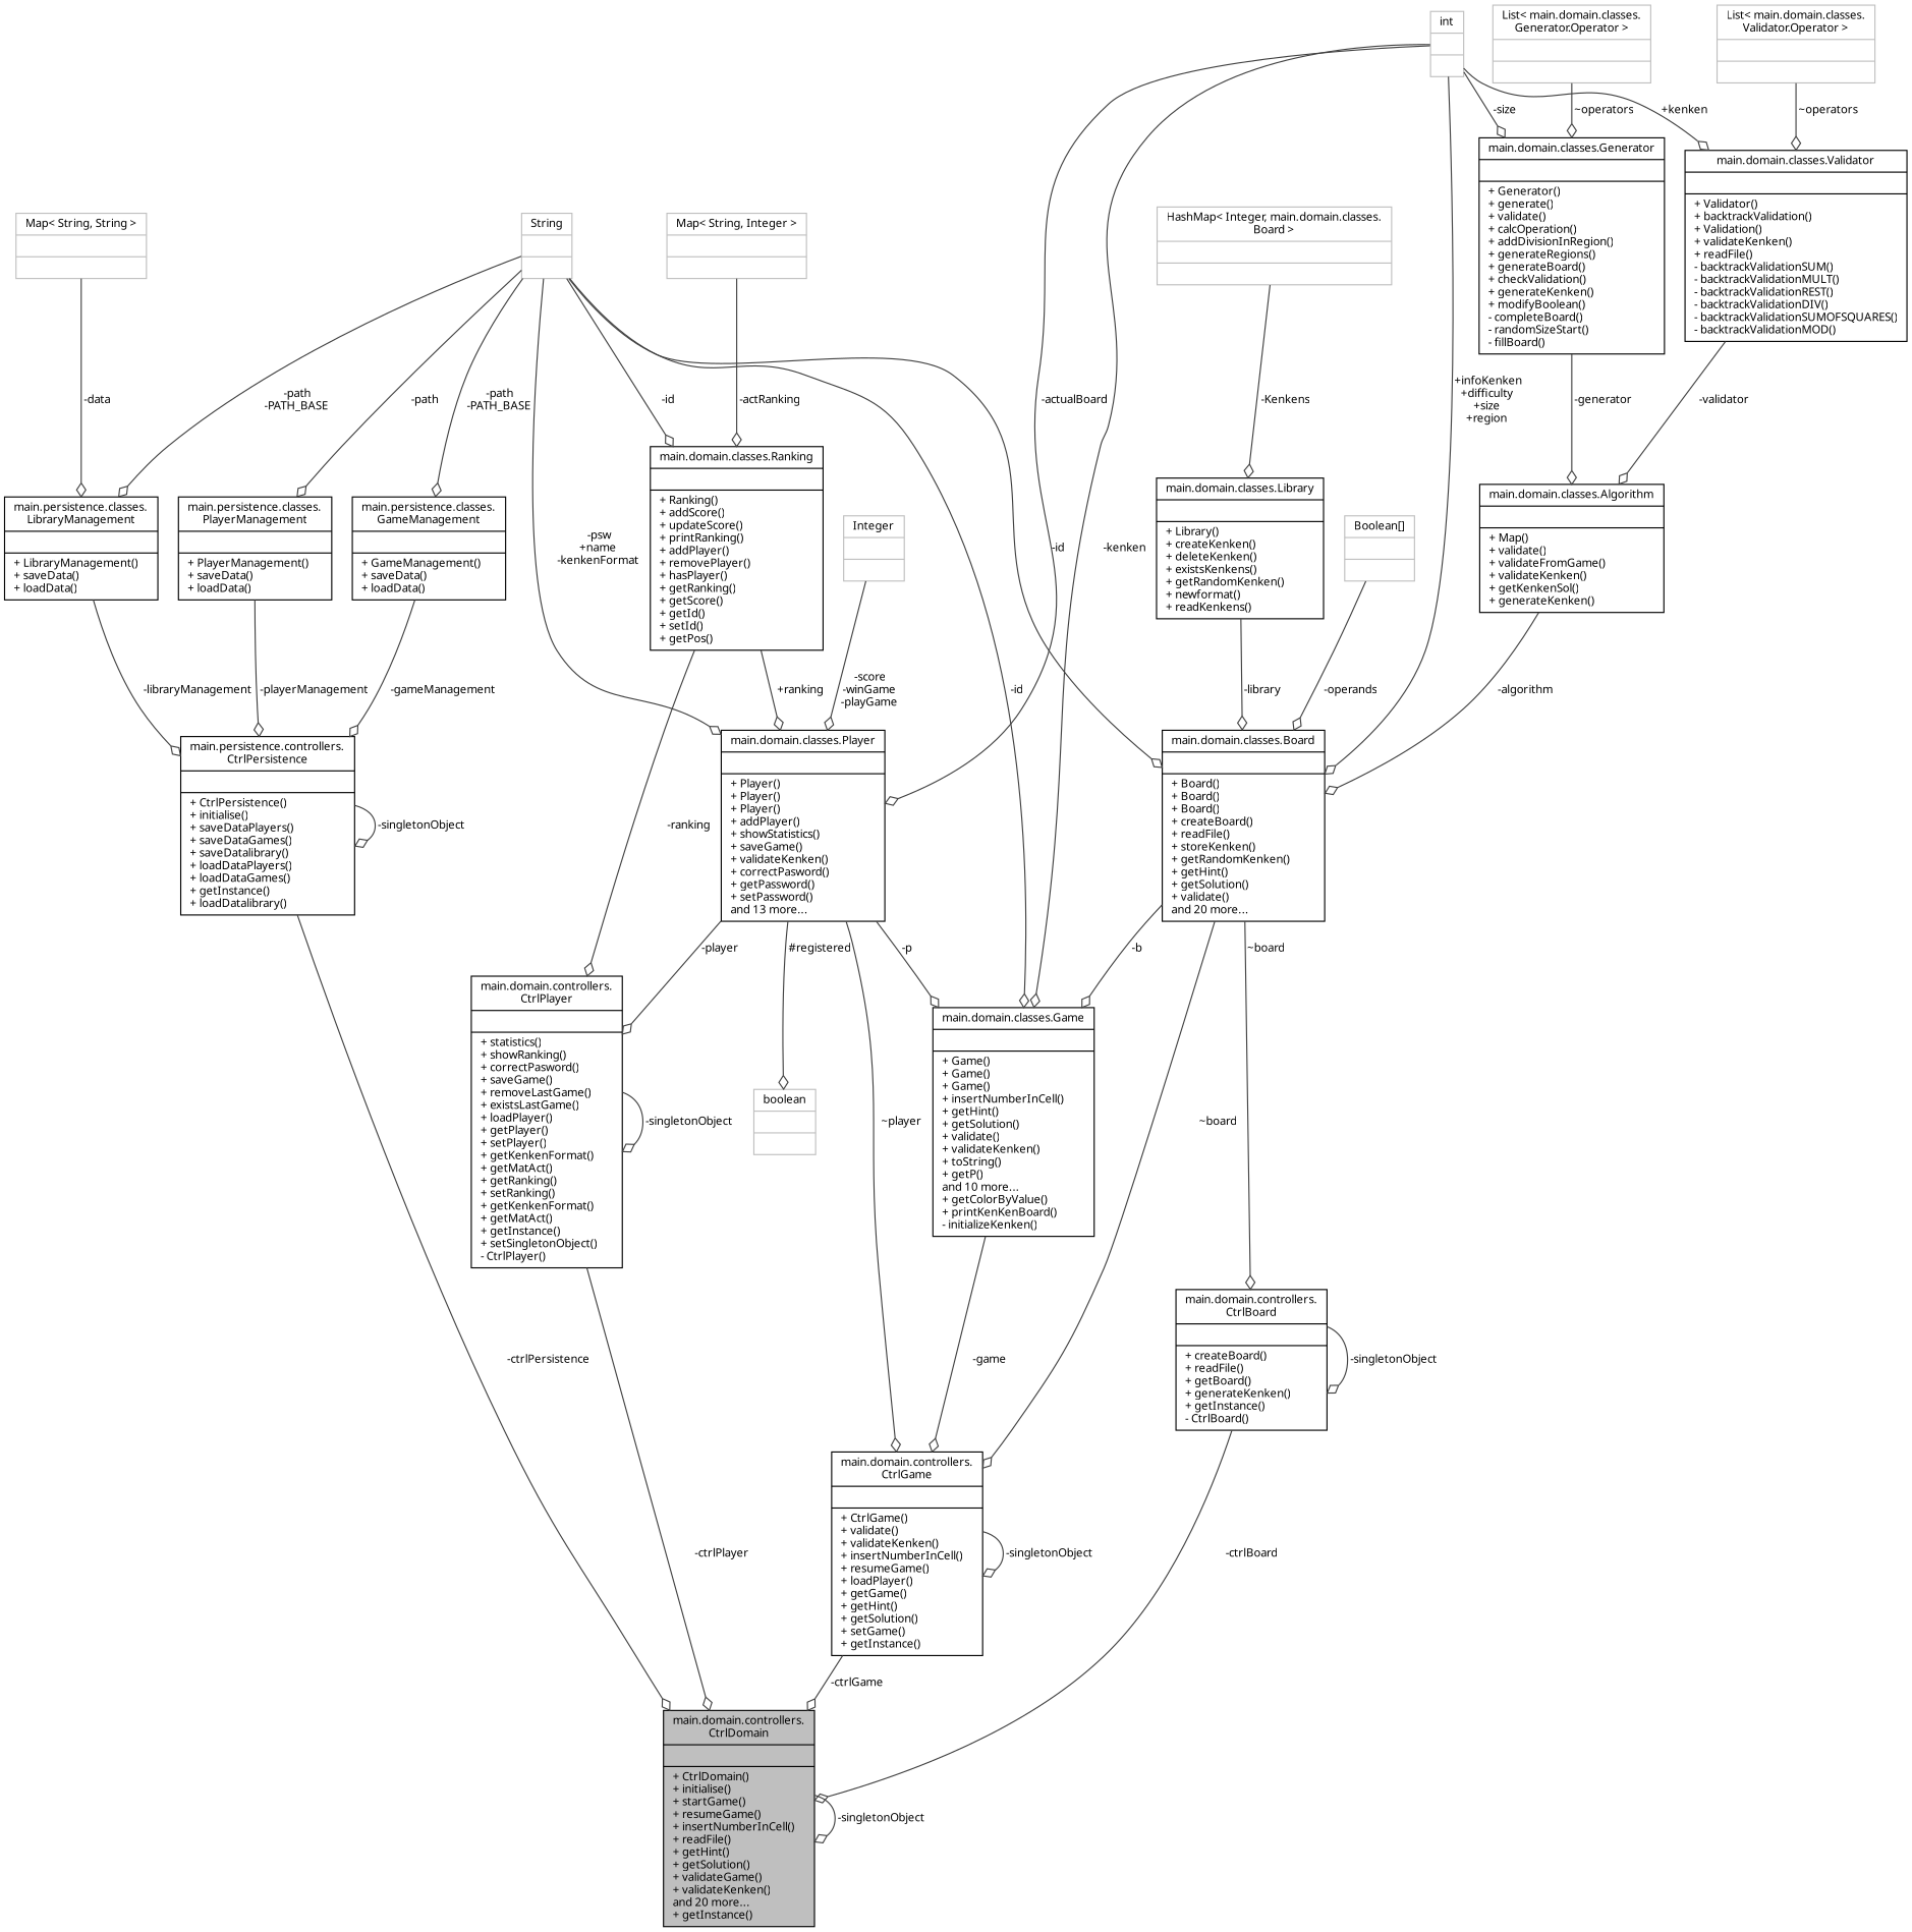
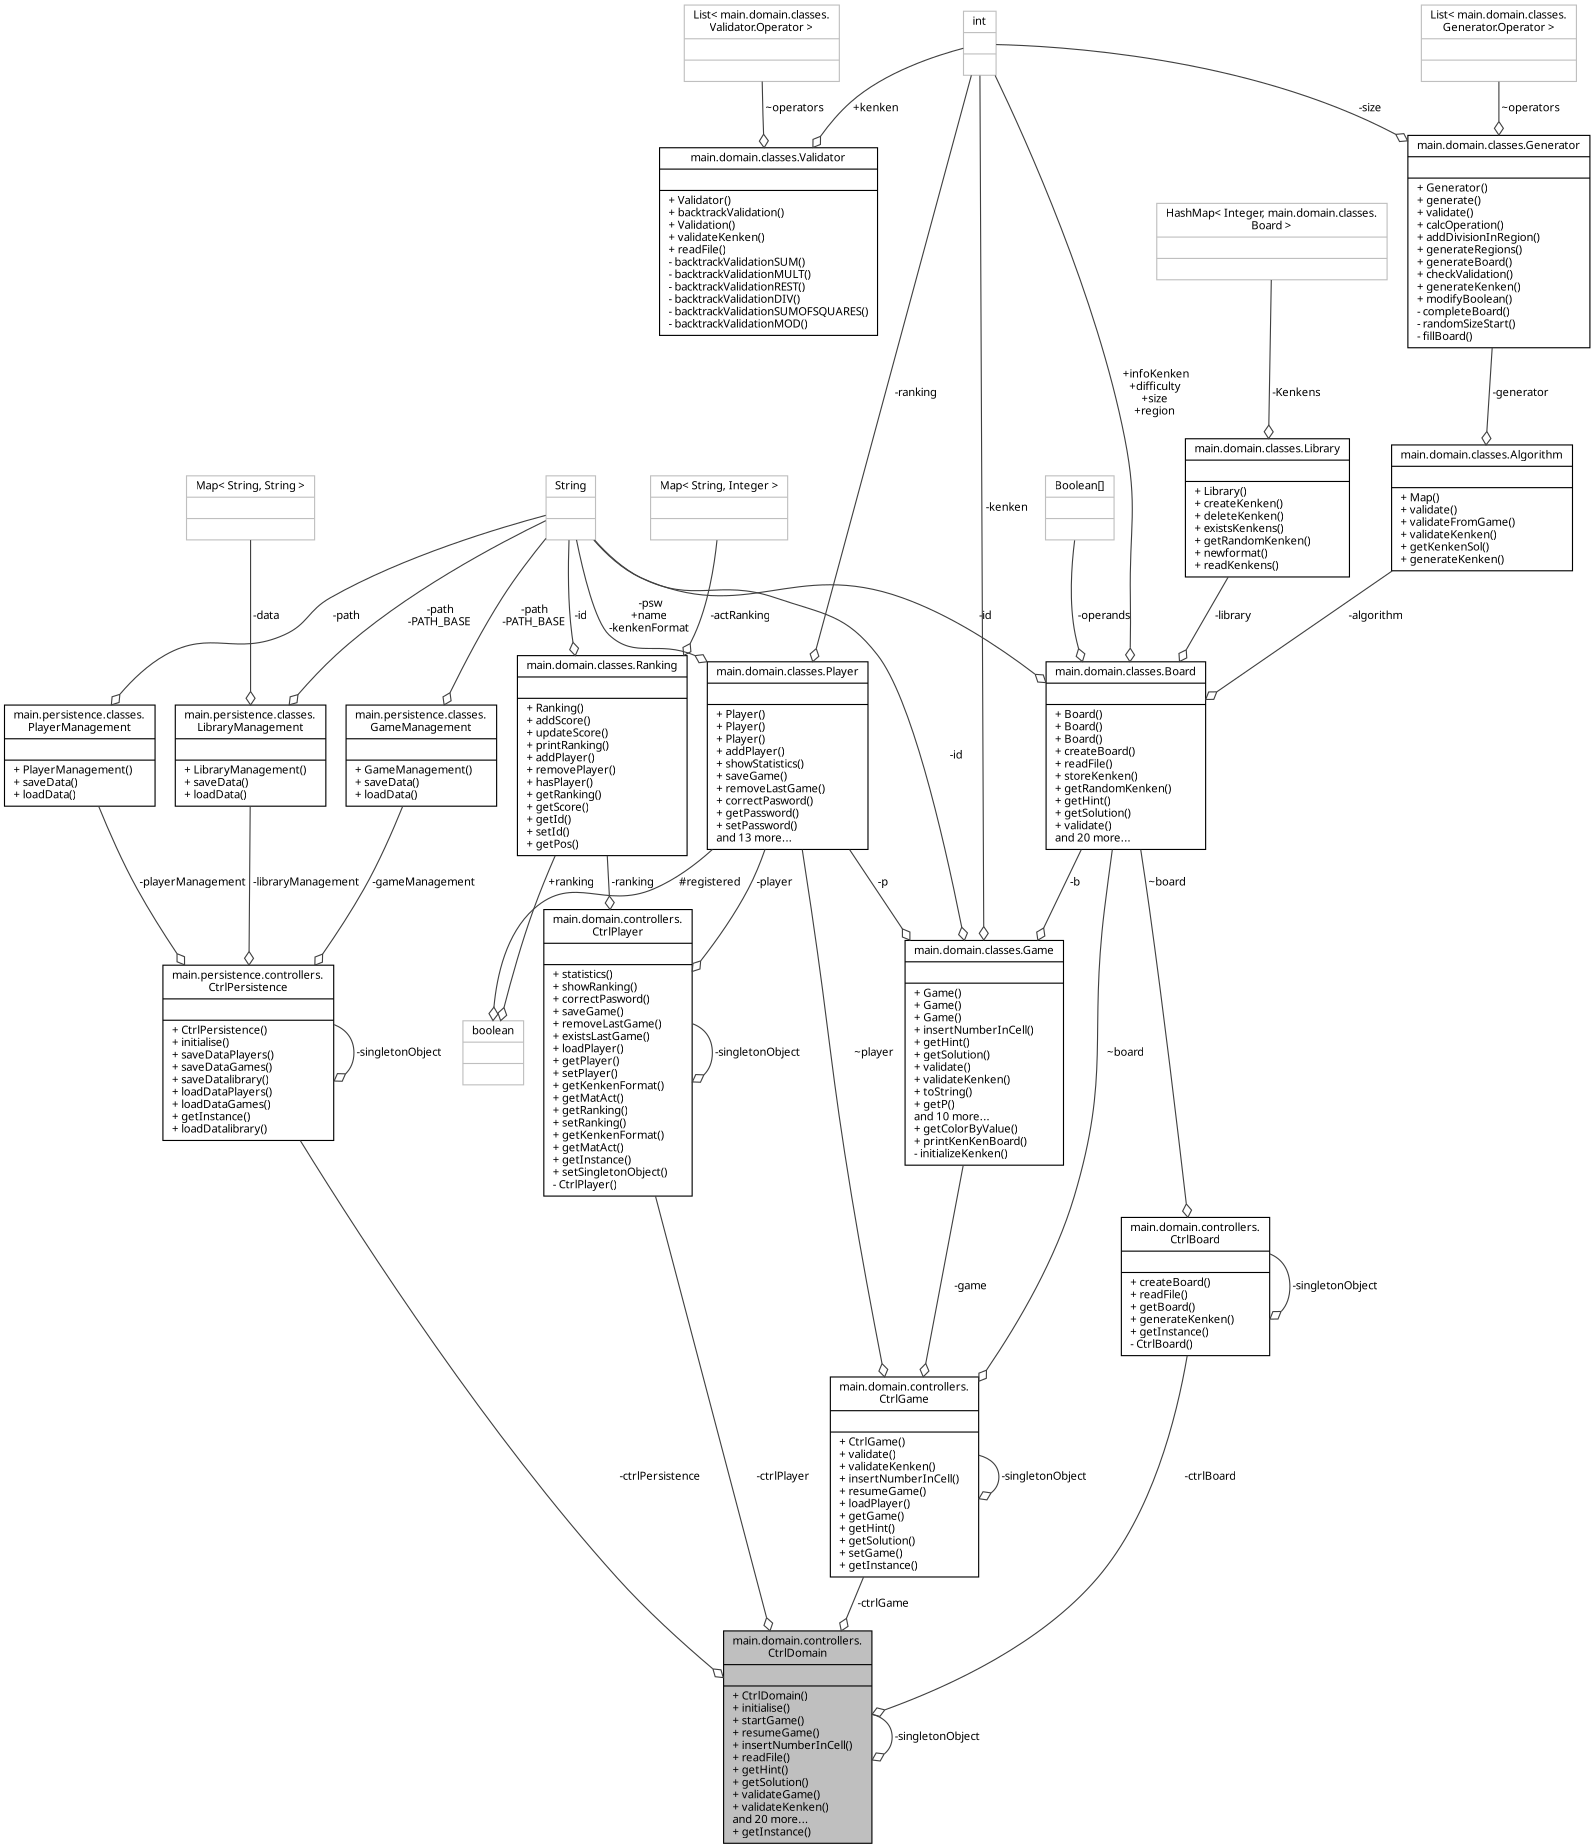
  digraph {
    fontname="Noto Sans"
    node [color=black fillcolor=white fontname="Noto Sans" fontsize=10 shape=record style=filled]
    edge [arrowhead=odiamond color=grey25 fontname="Noto Sans" fontsize=10 labelfontname=Helvetica labelfontsize=10 style=solid]
    n1 [fillcolor=grey75 fontcolor=black height=0.2 label="{main.domain.controllers.\lCtrlDomain\n||+ CtrlDomain()\l+ initialise()\l+ startGame()\l+ resumeGame()\l+ insertNumberInCell()\l+ readFile()\l+ getHint()\l+ getSolution()\l+ validateGame()\l+ validateKenken()\land 20 more...\l+ getInstance()\l}" width=0.4]
    n2 [height=0.2 label="{main.persistence.controllers.\lCtrlPersistence\n||+ CtrlPersistence()\l+ initialise()\l+ saveDataPlayers()\l+ saveDataGames()\l+ saveDatalibrary()\l+ loadDataPlayers()\l+ loadDataGames()\l+ getInstance()\l+ loadDatalibrary()\l}" width=0.4]
    n3 [height=0.2 label="{main.persistence.classes.\lPlayerManagement\n||+ PlayerManagement()\l+ saveData()\l+ loadData()\l}" width=0.4]
    n4 [color=grey75 height=0.2 label="{String\n||}" width=0.4]
    n5 [height=0.2 label="{main.persistence.classes.\lLibraryManagement\n||+ LibraryManagement()\l+ saveData()\l+ loadData()\l}" width=0.4]
    n6 [height=0.2 label="{main.persistence.classes.\lGameManagement\n||+ GameManagement()\l+ saveData()\l+ loadData()\l}" width=0.4]
    n7 [height=0.2 label="{main.domain.classes.Game\n||+ Game()\l+ Game()\l+ Game()\l+ insertNumberInCell()\l+ getHint()\l+ getSolution()\l+ validate()\l+ validateKenken()\l+ toString()\l+ getP()\land 10 more...\l+ getColorByValue()\l+ printKenKenBoard()\l- initializeKenken()\l}" width=0.4]
-   n8 [height=0.2 label="{main.domain.classes.Player\n||+ Player()\l+ Player()\l+ Player()\l+ addPlayer()\l+ showStatistics()\l+ saveGame()\l+ validateKenken()\l+ correctPasword()\l+ getPassword()\l+ setPassword()\land 13 more...\l}" width=0.4]
+   n8 [height=0.2 label="{main.domain.classes.Player\n||+ Player()\l+ Player()\l+ Player()\l+ addPlayer()\l+ showStatistics()\l+ saveGame()\l+ removeLastGame()\l+ correctPasword()\l+ getPassword()\l+ setPassword()\land 13 more...\l}" width=0.4]
    n9 [height=0.2 label="{main.domain.classes.Ranking\n||+ Ranking()\l+ addScore()\l+ updateScore()\l+ printRanking()\l+ addPlayer()\l+ removePlayer()\l+ hasPlayer()\l+ getRanking()\l+ getScore()\l+ getId()\l+ setId()\l+ getPos()\l}" width=0.4]
    n10 [height=0.2 label="{main.domain.classes.Board\n||+ Board()\l+ Board()\l+ Board()\l+ createBoard()\l+ readFile()\l+ storeKenken()\l+ getRandomKenken()\l+ getHint()\l+ getSolution()\l+ validate()\land 20 more...\l}" width=0.4]
    n11 [height=0.2 label="{main.domain.controllers.\lCtrlGame\n||+ CtrlGame()\l+ validate()\l+ validateKenken()\l+ insertNumberInCell()\l+ resumeGame()\l+ loadPlayer()\l+ getGame()\l+ getHint()\l+ getSolution()\l+ setGame()\l+ getInstance()\l}" width=0.4]
    n12 [height=0.2 label="{main.domain.controllers.\lCtrlPlayer\n||+ statistics()\l+ showRanking()\l+ correctPasword()\l+ saveGame()\l+ removeLastGame()\l+ existsLastGame()\l+ loadPlayer()\l+ getPlayer()\l+ setPlayer()\l+ getKenkenFormat()\l+ getMatAct()\l+ getRanking()\l+ setRanking()\l+ getKenkenFormat()\l+ getMatAct()\l+ getInstance()\l+ setSingletonObject()\l- CtrlPlayer()\l}" width=0.4]
    n13 [color=grey75 height=0.2 label="{boolean\n||}" width=0.4]
    n14 [height=0.2 label="{main.domain.controllers.\lCtrlBoard\n||+ createBoard()\l+ readFile()\l+ getBoard()\l+ generateKenken()\l+ getInstance()\l- CtrlBoard()\l}" width=0.4]
    n15 [color=grey75 height=0.2 label="{Map\< String, String \>\n||}" width=0.4]
-   n16 [color=grey75 height=0.2 label="{Integer\n||}" width=0.4]
    n17 [color=grey75 height=0.2 label="{Map\< String, Integer \>\n||}" width=0.4]
    n18 [color=grey75 height=0.2 label="{int\n||}" width=0.4]
    n19 [height=0.2 label="{main.domain.classes.Validator\n||+ Validator()\l+ backtrackValidation()\l+ Validation()\l+ validateKenken()\l+ readFile()\l- backtrackValidationSUM()\l- backtrackValidationMULT()\l- backtrackValidationREST()\l- backtrackValidationDIV()\l- backtrackValidationSUMOFSQUARES()\l- backtrackValidationMOD()\l}" width=0.4]
    n20 [height=0.2 label="{main.domain.classes.Generator\n||+ Generator()\l+ generate()\l+ validate()\l+ calcOperation()\l+ addDivisionInRegion()\l+ generateRegions()\l+ generateBoard()\l+ checkValidation()\l+ generateKenken()\l+ modifyBoolean()\l- completeBoard()\l- randomSizeStart()\l- fillBoard()\l}" width=0.4]
    n21 [height=0.2 label="{main.domain.classes.Algorithm\n||+ Map()\l+ validate()\l+ validateFromGame()\l+ validateKenken()\l+ getKenkenSol()\l+ generateKenken()\l}" width=0.4]
    n22 [height=0.2 label="{main.domain.classes.Library\n||+ Library()\l+ createKenken()\l+ deleteKenken()\l+ existsKenkens()\l+ getRandomKenken()\l+ newformat()\l+ readKenkens()\l}" width=0.4]
    n23 [color=grey75 height=0.2 label="{HashMap\< Integer, main.domain.classes.\lBoard \>\n||}" width=0.4]
    n24 [color=grey75 height=0.2 label="{Boolean[]\n||}" width=0.4]
    n25 [color=grey75 height=0.2 label="{List\< main.domain.classes.\lValidator.Operator \>\n||}" width=0.4]
    n26 [color=grey75 height=0.2 label="{List\< main.domain.classes.\lGenerator.Operator \>\n||}" width=0.4]
    n1 -> n1 [label=" -singletonObject"]
    n2 -> n1 [label=" -ctrlPersistence"]
    n2 -> n2 [label=" -singletonObject"]
    n3 -> n2 [label=" -playerManagement"]
    n4 -> n3 [label=" -path"]
    n4 -> n5 [label=" -path\n-PATH_BASE"]
    n4 -> n6 [label=" -path\n-PATH_BASE"]
    n4 -> n7 [label=" -id"]
    n4 -> n8 [label=" -psw\n+name\n-kenkenFormat"]
    n4 -> n9 [label=" -id"]
    n4 -> n10 [label=" -id"]
    n5 -> n2 [label=" -libraryManagement"]
    n6 -> n2 [label=" -gameManagement"]
    n7 -> n11 [label=" -game"]
    n8 -> n7 [label=" -p"]
    n8 -> n11 [label=" ~player"]
    n8 -> n12 [label=" -player"]
    n8 -> n13 [label=" #registered"]
-   n9 -> n8 [label=" +ranking"]
+   n9 -> n13 [label=" +ranking"]
    n9 -> n12 [label=" -ranking"]
    n10 -> n7 [label=" -b"]
    n10 -> n11 [label=" ~board"]
    n10 -> n14 [label=" ~board"]
    n11 -> n1 [label=" -ctrlGame"]
    n11 -> n11 [label=" -singletonObject"]
    n12 -> n1 [label=" -ctrlPlayer"]
    n12 -> n12 [label=" -singletonObject"]
    n14 -> n1 [label=" -ctrlBoard"]
    n14 -> n14 [label=" -singletonObject"]
    n15 -> n5 [label=" -data"]
-   n16 -> n8 [label=" -score\n-winGame\n-playGame"]
    n17 -> n9 [label=" -actRanking"]
    n18 -> n7 [label=" -kenken"]
-   n18 -> n8 [label=" -actualBoard"]
+   n18 -> n8 [label=" -ranking"]
    n18 -> n10 [label=" +infoKenken\n+difficulty\n+size\n+region"]
    n18 -> n19 [label=" +kenken"]
    n18 -> n20 [label=" -size"]
-   n19 -> n21 [label=" -validator"]
    n20 -> n21 [label=" -generator"]
    n21 -> n10 [label=" -algorithm"]
    n22 -> n10 [label=" -library"]
    n23 -> n22 [label=" -Kenkens"]
    n24 -> n10 [label=" -operands"]
    n25 -> n19 [label=" ~operators"]
    n26 -> n20 [label=" ~operators"]
  }
